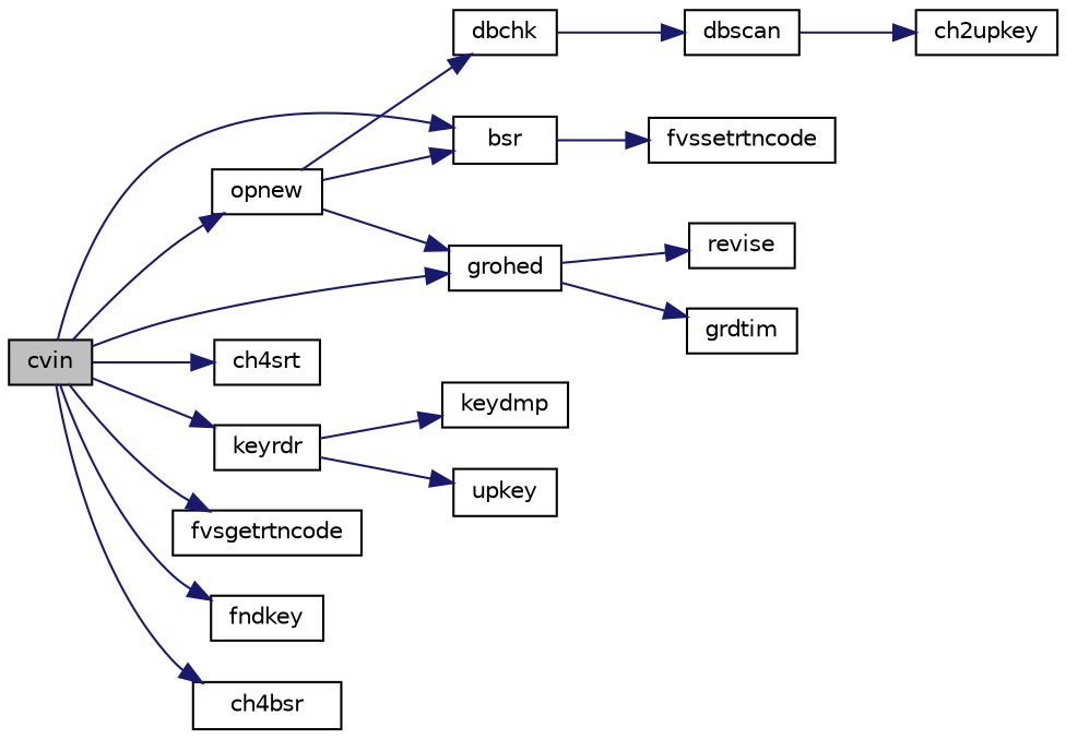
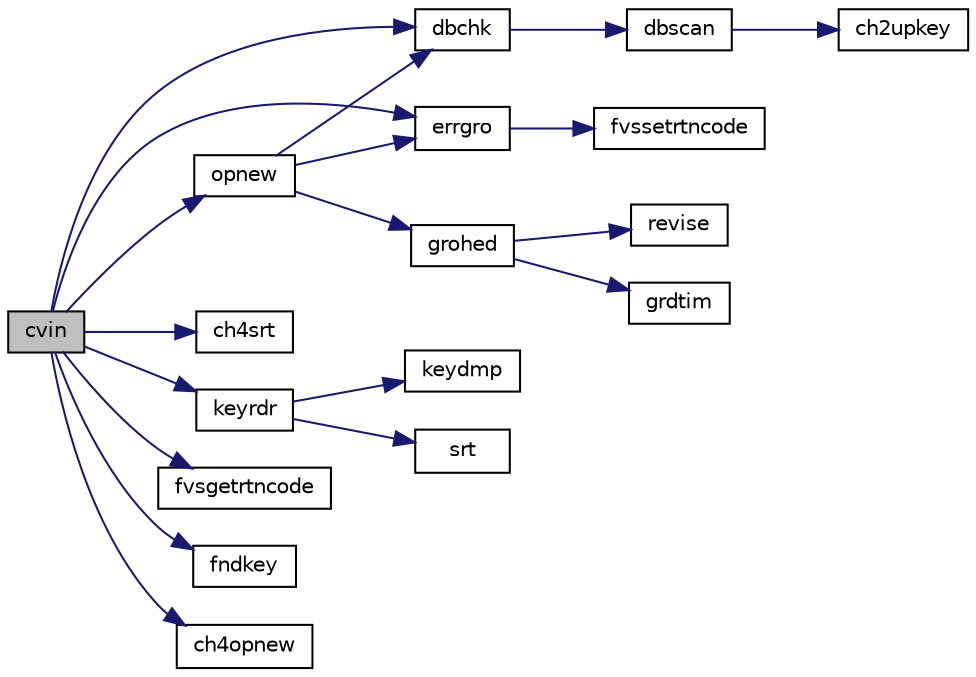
  digraph {
    rankdir=LR
    node [color=black fillcolor=white fontname=Helvetica fontsize=10 shape=record style=filled]
    edge [color=midnightblue fontname=Helvetica fontsize=10 labelfontname=Helvetica labelfontsize=10 style=solid]
    n1 [fillcolor=grey75 fontcolor=black height=0.2 label=cvin width=0.4]
    n2 [height=0.2 label=dbchk width=0.4]
    n3 [height=0.2 label=ch4srt width=0.4]
    n4 [height=0.2 label=keyrdr width=0.4]
-   n5 [height=0.2 label=bsr width=0.4]
+   n5 [height=0.2 label=errgro width=0.4]
    n6 [height=0.2 label=fvsgetrtncode width=0.4]
    n7 [height=0.2 label=fndkey width=0.4]
-   n8 [height=0.2 label=ch4bsr width=0.4]
+   n8 [height=0.2 label=ch4opnew width=0.4]
    n9 [height=0.2 label=opnew width=0.4]
    n10 [height=0.2 label=dbscan width=0.4]
-   n11 [height=0.2 label=upkey width=0.4]
+   n11 [height=0.2 label=srt width=0.4]
    n12 [height=0.2 label=keydmp width=0.4]
    n13 [height=0.2 label=fvssetrtncode width=0.4]
    n14 [height=0.2 label=grohed width=0.4]
    n15 [height=0.2 label=ch2upkey width=0.4]
    n16 [height=0.2 label=revise width=0.4]
    n17 [height=0.2 label=grdtim width=0.4]
-   n1 -> n14
+   n1 -> n2
    n1 -> n3
    n1 -> n4
    n1 -> n5
    n1 -> n6
    n1 -> n7
    n1 -> n8
    n1 -> n9
    n2 -> n10
    n4 -> n11
    n4 -> n12
    n5 -> n13
    n9 -> n2
    n9 -> n5
    n9 -> n14
    n10 -> n15
    n14 -> n16
    n14 -> n17
  }
